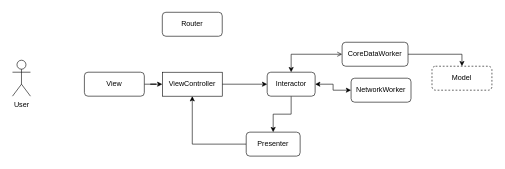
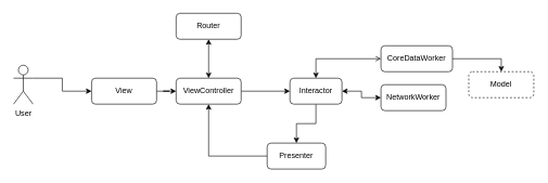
  <mxCell id="0" />
  <mxCell id="1" parent="0" />
+ <mxCell id="2" style="edgeStyle=orthogonalEdgeStyle;rounded=0;orthogonalLoop=1;jettySize=auto;html=1;startArrow=classic;startFill=1;" edge="1" parent="1" source="6" target="12"><mxGeometry relative="1" as="geometry" /></mxCell>
  <mxCell id="3" style="edgeStyle=orthogonalEdgeStyle;rounded=0;orthogonalLoop=1;jettySize=auto;html=1;entryX=0.5;entryY=1;entryDx=0;entryDy=0;" edge="1" parent="1" source="8" target="6"><mxGeometry relative="1" as="geometry" /></mxCell>
  <mxCell id="4" style="edgeStyle=orthogonalEdgeStyle;rounded=0;orthogonalLoop=1;jettySize=auto;html=1;exitX=1;exitY=0.5;exitDx=0;exitDy=0;" edge="1" parent="1" source="6" target="11"><mxGeometry relative="1" as="geometry" /></mxCell>
  <mxCell id="5" style="edgeStyle=orthogonalEdgeStyle;rounded=0;orthogonalLoop=1;jettySize=auto;html=1;startArrow=none;startFill=0;" edge="1" parent="1" source="16" target="6"><mxGeometry relative="1" as="geometry" /></mxCell>
- <mxCell id="6" value="ViewController&lt;br&gt;" style="whiteSpace=wrap;html=1;rounded=0;" vertex="1" parent="1"><mxGeometry x="270" y="120" width="100" height="40" as="geometry" /></mxCell>
+ <mxCell id="6" value="ViewController&lt;br&gt;" style="rounded=1;whiteSpace=wrap;html=1;" vertex="1" parent="1"><mxGeometry x="270" y="120" width="100" height="40" as="geometry" /></mxCell>
  <mxCell id="7" style="edgeStyle=orthogonalEdgeStyle;rounded=0;orthogonalLoop=1;jettySize=auto;html=1;entryX=0.5;entryY=0;entryDx=0;entryDy=0;" edge="1" parent="1" source="11" target="8"><mxGeometry relative="1" as="geometry" /></mxCell>
  <mxCell id="8" value="Presenter" style="rounded=1;whiteSpace=wrap;html=1;" vertex="1" parent="1"><mxGeometry x="410" y="220" width="90" height="40" as="geometry" /></mxCell>
  <mxCell id="9" style="edgeStyle=orthogonalEdgeStyle;rounded=0;orthogonalLoop=1;jettySize=auto;html=1;exitX=0.5;exitY=0;exitDx=0;exitDy=0;startArrow=classic;startFill=1;endArrow=open;" edge="1" parent="1" source="11" target="14"><mxGeometry relative="1" as="geometry"><Array as="points"><mxPoint x="485" y="90" /></Array></mxGeometry></mxCell>
  <mxCell id="10" style="edgeStyle=orthogonalEdgeStyle;rounded=0;orthogonalLoop=1;jettySize=auto;html=1;exitX=1;exitY=0.5;exitDx=0;exitDy=0;entryX=0;entryY=0.5;entryDx=0;entryDy=0;startArrow=classic;startFill=1;" edge="1" parent="1" source="11" target="15"><mxGeometry relative="1" as="geometry" /></mxCell>
  <mxCell id="11" value="Interactor&lt;br&gt;" style="rounded=1;whiteSpace=wrap;html=1;" vertex="1" parent="1"><mxGeometry x="445" y="120" width="80" height="40" as="geometry" /></mxCell>
  <mxCell id="12" value="Router&lt;br&gt;" style="rounded=1;whiteSpace=wrap;html=1;" vertex="1" parent="1"><mxGeometry x="270" y="20" width="100" height="40" as="geometry" /></mxCell>
  <mxCell id="13" style="edgeStyle=orthogonalEdgeStyle;rounded=0;orthogonalLoop=1;jettySize=auto;html=1;exitX=1;exitY=0.5;exitDx=0;exitDy=0;entryX=0.5;entryY=0;entryDx=0;entryDy=0;startArrow=none;startFill=0;" edge="1" parent="1" source="14" target="19"><mxGeometry relative="1" as="geometry" /></mxCell>
- <mxCell id="14" value="CoreDataWorker" style="rounded=1;whiteSpace=wrap;html=1;" vertex="1" parent="1"><mxGeometry x="570" y="70" width="110" height="40" as="geometry" /></mxCell>
+ <mxCell id="14" value="CoreDataWorker" style="rounded=1;whiteSpace=wrap;html=1;" vertex="1" parent="1"><mxGeometry x="585" y="70" width="110" height="40" as="geometry" /></mxCell>
  <mxCell id="15" value="NetworkWorker" style="rounded=1;whiteSpace=wrap;html=1;" vertex="1" parent="1"><mxGeometry x="585" y="130" width="100" height="40" as="geometry" /></mxCell>
  <mxCell id="16" value="View" style="rounded=1;whiteSpace=wrap;html=1;" vertex="1" parent="1"><mxGeometry x="140" y="120" width="100" height="40" as="geometry" /></mxCell>
+ <mxCell id="17" style="edgeStyle=orthogonalEdgeStyle;rounded=0;orthogonalLoop=1;jettySize=auto;html=1;exitX=1;exitY=0.333;exitDx=0;exitDy=0;exitPerimeter=0;startArrow=none;startFill=0;" edge="1" parent="1" source="18" target="16"><mxGeometry relative="1" as="geometry" /></mxCell>
  <mxCell id="18" value="User" style="shape=umlActor;verticalLabelPosition=bottom;labelBackgroundColor=#ffffff;verticalAlign=top;html=1;outlineConnect=0;" vertex="1" parent="1"><mxGeometry x="20" y="100" width="30" height="60" as="geometry" /></mxCell>
  <mxCell id="19" value="Model&lt;br&gt;" style="rounded=1;whiteSpace=wrap;html=1;dashed=1;" vertex="1" parent="1"><mxGeometry x="720" y="110" width="100" height="40" as="geometry" /></mxCell>
